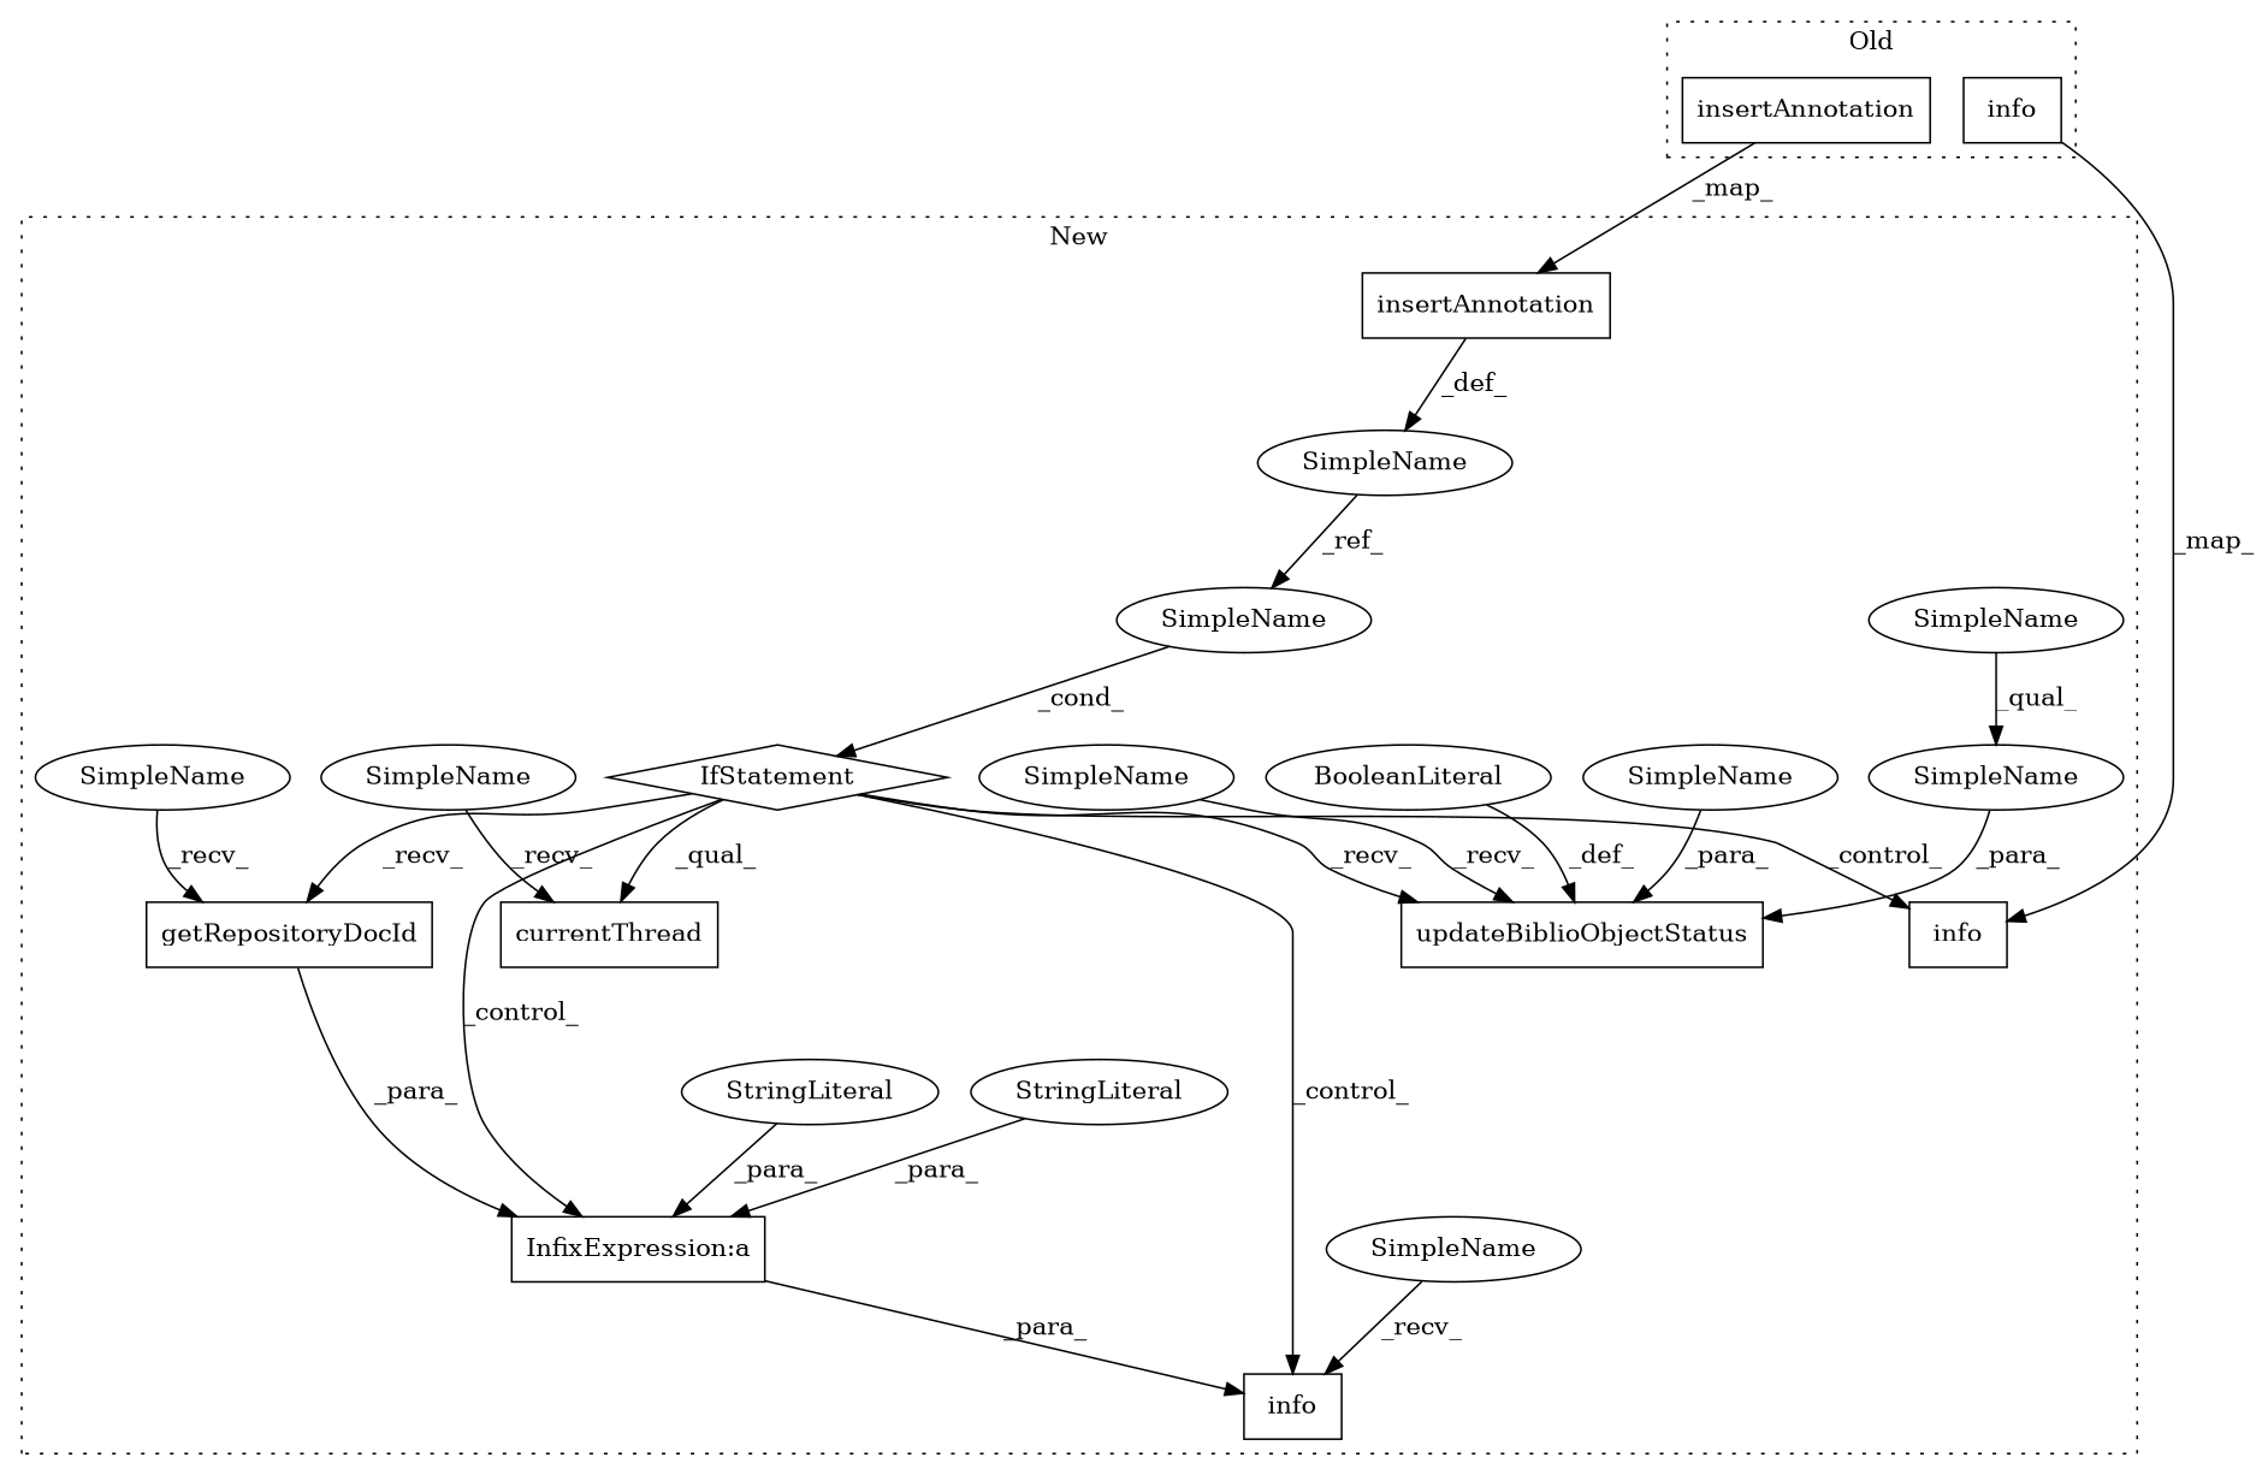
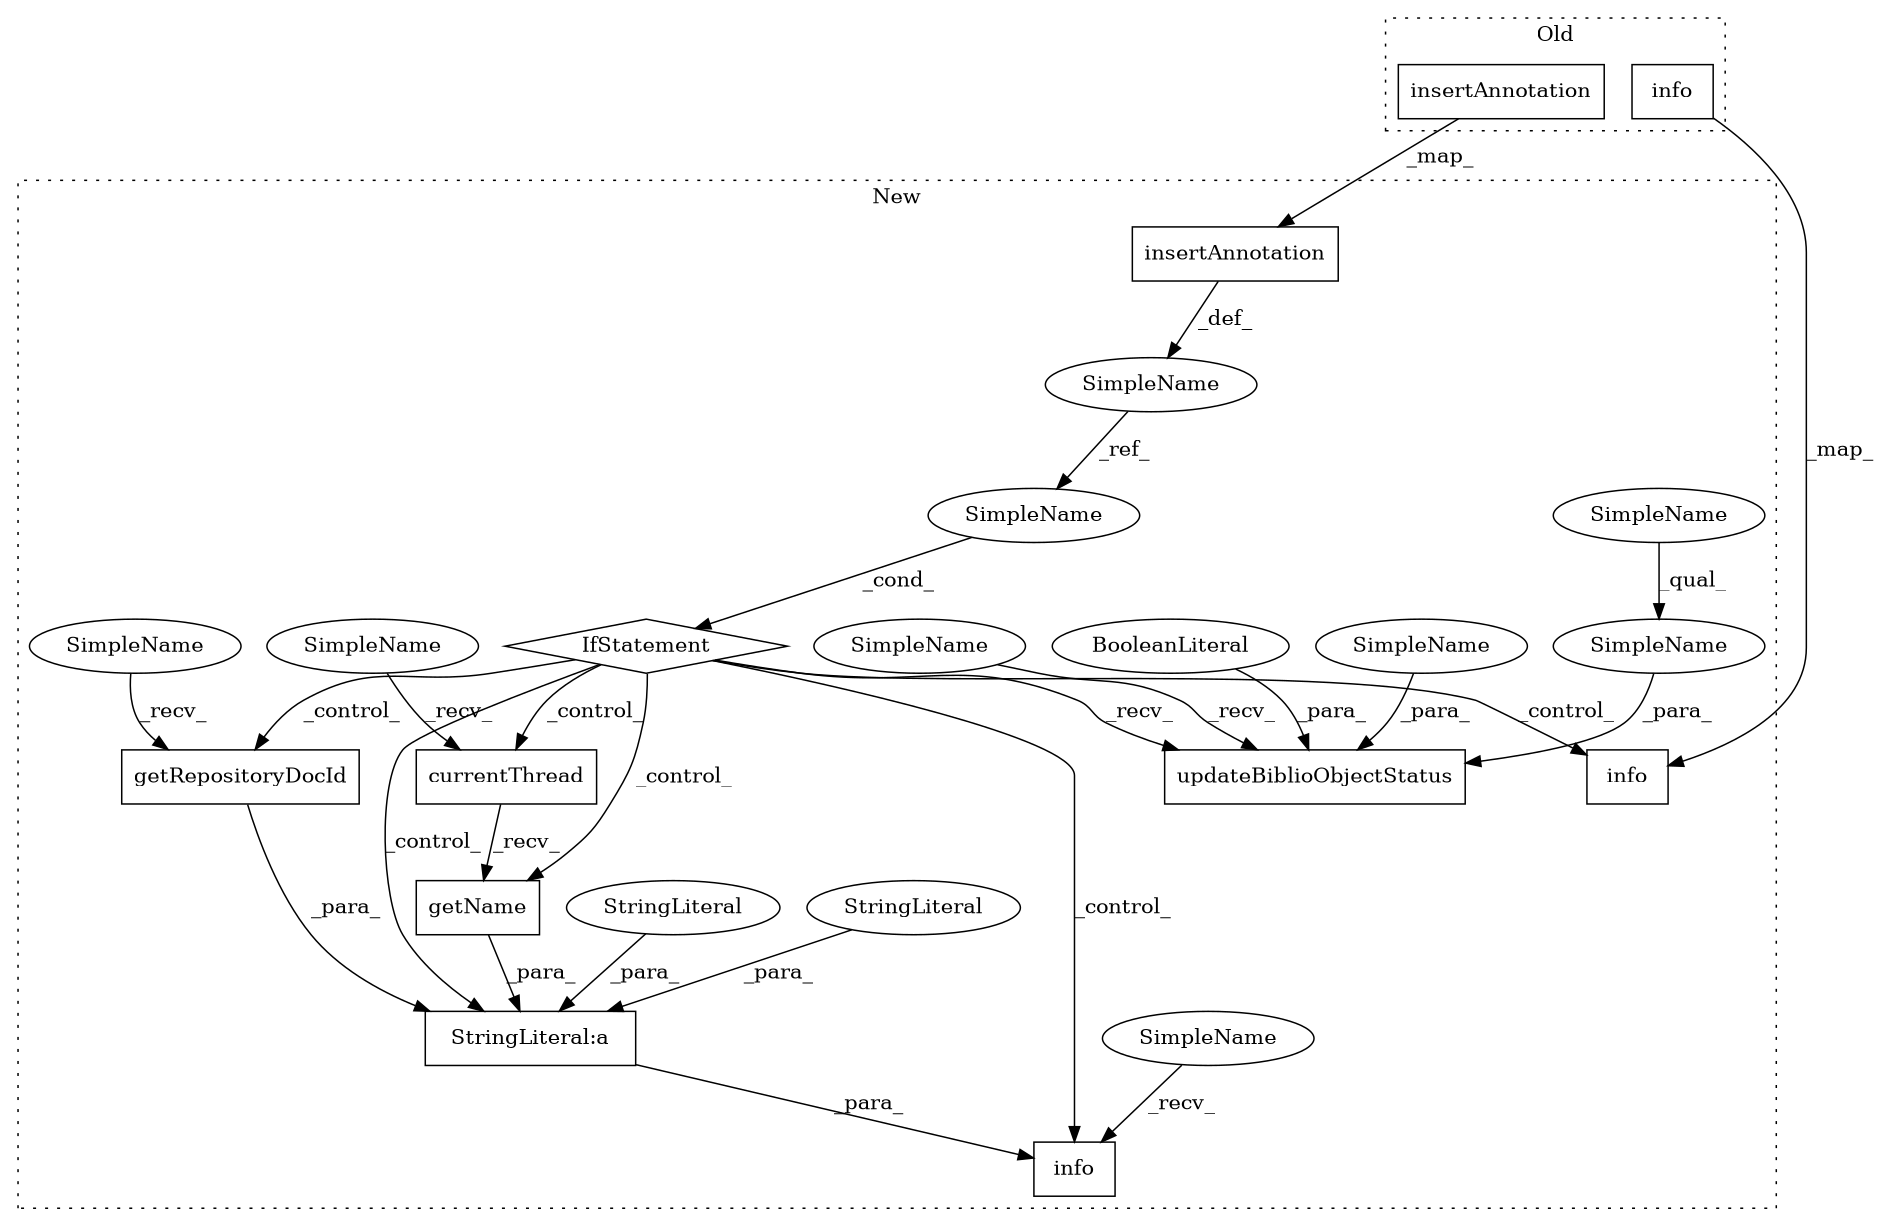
  digraph {
    node [a=32 l="5,1" s=1642 shape=ellipse]
    n1 [label=info s="1625,1770" shape=box]
    n2 [l="17,1" label=insertAnnotation s="1431,1489" shape=box]
    n3 [label=info s="1693,1845" shape=box]
    n4 [a=42 l=8 label=SimpleName s=1489]
-   n5 [a=27 l=3 label="InfixExpression:a" s=1896 shape=box]
+   n5 [a=27 l=3 label="StringLiteral:a" s=1896 shape=box]
    n6 [label=info s="1884,2049" shape=box]
    n7 [a=42 l=6 label=SimpleName s=1877]
    n8 [a=45 l=7 label=StringLiteral s=1889]
+   n9 [l=9 label=getName s=1922 shape=box]
    n10 [l="25,1" label=updateBiblioObjectStatus s="1603,1671" shape=box]
    n11 [l=15 label=currentThread s=1906 shape=box]
    n12 [l=20 label=getRepositoryDocId s=1974 shape=box]
    n13 [a=9 l=5 label=BooleanLiteral s=1666]
    n14 [a=25 l="4,2" label=IfStatement s="1572,1584" shape=diamond]
    n15 [a=42 l=2 label=SimpleName s=1600]
    n16 [l="17,1" label=insertAnnotation s="1503,1561" shape=box]
    n17 [a=42 l=22 label=SimpleName]
    n18 [a=42 l=12 label=SimpleName s=1628]
    n19 [a=42 l=12 label=SimpleName s=1961]
    n20 [a=45 l=4 label=StringLiteral s=1934]
    n21 [a=42 l=11 label=SimpleName]
    n22 [a=42 l=6 label=SimpleName s=1899]
    n23 [a=42 l=8 label=SimpleName s=1576]
    subgraph cluster_1 {
      label=Old
      style=dotted
      n1
      n2
    }
    subgraph cluster_2 {
      label=New
      style=dotted
      n3
      n4
      n5
      n6
      n7
      n8
+     n9
      n10
      n11
      n12
      n13
      n14
      n15
      n16
      n17
      n18
      n19
      n20
      n21
      n22
      n23
    }
    n1 -> n3 [label=_map_]
    n2 -> n16 [label=_map_]
    n4 -> n23 [label=_ref_]
    n5 -> n6 [label=_para_]
    n7 -> n6 [label=_recv_]
    n8 -> n5 [label=_para_]
+   n9 -> n5 [label=_para_]
+   n11 -> n9 [label=_recv_]
    n12 -> n5 [label=_para_]
-   n13 -> n10 [label=_def_]
+   n13 -> n10 [label=_para_]
    n14 -> n3 [label=_control_]
    n14 -> n5 [label=_control_]
    n14 -> n6 [label=_control_]
+   n14 -> n9 [label=_control_]
    n14 -> n10 [label=_recv_]
-   n14 -> n11 [label=_qual_]
-   n14 -> n12 [label=_recv_]
+   n14 -> n11 [label=_control_]
+   n14 -> n12 [label=_control_]
    n15 -> n10 [label=_recv_]
    n16 -> n4 [label=_def_]
    n17 -> n10 [label=_para_]
    n18 -> n10 [label=_para_]
    n19 -> n12 [label=_recv_]
    n20 -> n5 [label=_para_]
    n21 -> n17 [label=_qual_]
    n22 -> n11 [label=_recv_]
    n23 -> n14 [label=_cond_]
  }
